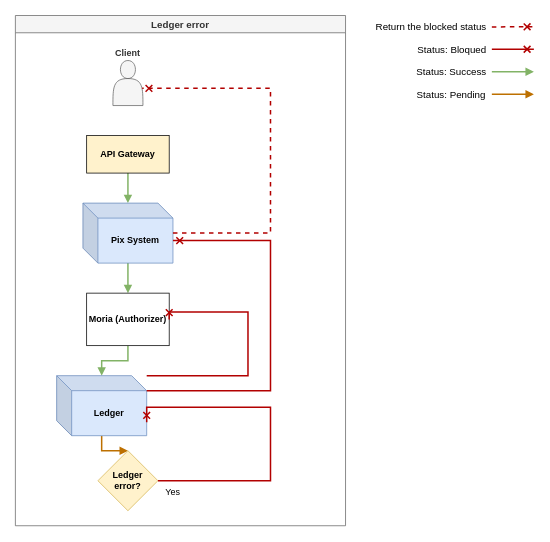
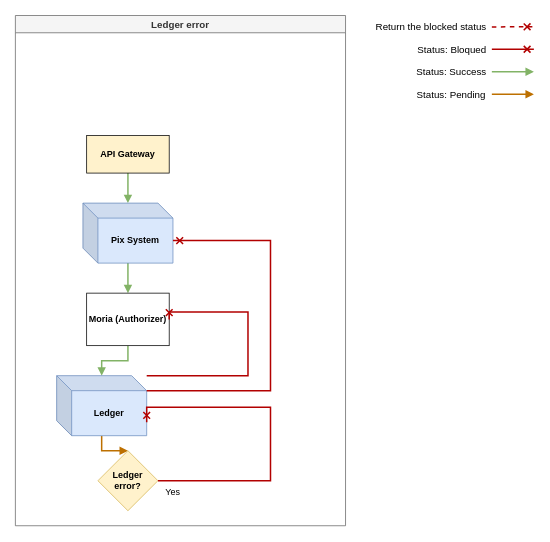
  <mxCell id="0" />
  <mxCell id="1" parent="0" />
  <mxCell id="2" value="" style="endArrow=cross;html=1;rounded=0;fillColor=#e51400;strokeColor=#B20000;dashed=1;strokeWidth=2;fontSize=13;align=right;fontStyle=0;endFill=0;" edge="1" parent="1"><mxGeometry width="50" height="50" relative="1" as="geometry"><mxPoint x="655" y="35.21" as="sourcePoint" /><mxPoint x="711" y="35" as="targetPoint" /></mxGeometry></mxCell>
  <mxCell id="3" value="Return the blocked status" style="text;html=1;align=right;verticalAlign=middle;whiteSpace=wrap;rounded=0;fontSize=13;fontStyle=0" vertex="1" parent="1"><mxGeometry x="500" y="20" width="150" height="30" as="geometry" /></mxCell>
  <mxCell id="4" value="" style="edgeStyle=orthogonalEdgeStyle;rounded=0;orthogonalLoop=1;jettySize=auto;html=1;endArrow=cross;endFill=0;fillColor=#e51400;strokeColor=#B20000;strokeWidth=2;fontSize=13;align=right;fontStyle=0" edge="1" parent="1"><mxGeometry relative="1" as="geometry"><mxPoint x="655" y="65" as="sourcePoint" /><mxPoint x="711" y="65" as="targetPoint" /></mxGeometry></mxCell>
  <mxCell id="5" value="" style="edgeStyle=orthogonalEdgeStyle;rounded=0;orthogonalLoop=1;jettySize=auto;html=1;endArrow=block;endFill=1;fillColor=#d5e8d4;strokeColor=#82b366;strokeWidth=2;fontSize=13;align=right;fontStyle=0" edge="1" parent="1"><mxGeometry relative="1" as="geometry"><mxPoint x="655" y="95" as="sourcePoint" /><mxPoint x="711" y="95" as="targetPoint" /></mxGeometry></mxCell>
  <mxCell id="6" value="" style="edgeStyle=orthogonalEdgeStyle;rounded=0;orthogonalLoop=1;jettySize=auto;html=1;endArrow=block;endFill=1;fillColor=#f0a30a;strokeColor=#BD7000;strokeWidth=2;fontSize=13;align=right;fontStyle=0" edge="1" parent="1"><mxGeometry relative="1" as="geometry"><mxPoint x="655" y="125" as="sourcePoint" /><mxPoint x="711" y="125" as="targetPoint" /></mxGeometry></mxCell>
  <mxCell id="7" value="Status: Bloqued" style="text;html=1;align=right;verticalAlign=middle;whiteSpace=wrap;rounded=0;fontSize=13;fontStyle=0" vertex="1" parent="1"><mxGeometry x="546" y="50" width="104" height="30" as="geometry" /></mxCell>
  <mxCell id="8" value="Status: Success" style="text;html=1;align=right;verticalAlign=middle;whiteSpace=wrap;rounded=0;fontSize=13;fontStyle=0" vertex="1" parent="1"><mxGeometry x="531" y="80" width="119" height="30" as="geometry" /></mxCell>
  <mxCell id="9" value="Status: Pending" style="text;html=1;align=right;verticalAlign=middle;whiteSpace=wrap;rounded=0;fontSize=13;fontStyle=0" vertex="1" parent="1"><mxGeometry x="530" y="110" width="119" height="30" as="geometry" /></mxCell>
  <mxCell id="10" value="&lt;span style=&quot;font-size: 13px;&quot;&gt;Ledger error&lt;/span&gt;" style="swimlane;whiteSpace=wrap;html=1;fillColor=#f5f5f5;fontColor=#333333;strokeColor=#666666;" vertex="1" parent="1"><mxGeometry x="20" y="20" width="440" height="680" as="geometry" /></mxCell>
- <mxCell id="11" value="Client" style="shape=actor;whiteSpace=wrap;html=1;verticalAlign=bottom;labelPosition=center;verticalLabelPosition=top;align=center;fillColor=#f5f5f5;fontColor=#333333;strokeColor=#666666;fontStyle=1" vertex="1" parent="10"><mxGeometry x="130" y="60" width="40" height="60" as="geometry" /></mxCell>
  <mxCell id="12" value="" style="edgeStyle=orthogonalEdgeStyle;rounded=0;orthogonalLoop=1;jettySize=auto;html=1;fillColor=#d5e8d4;strokeColor=#82b366;strokeWidth=2;endArrow=block;endFill=1;" edge="1" parent="10" source="13" target="15"><mxGeometry relative="1" as="geometry" /></mxCell>
  <mxCell id="13" value="API Gateway" style="rounded=0;whiteSpace=wrap;html=1;fontStyle=1;fillColor=#fff2cc;" vertex="1" parent="10"><mxGeometry x="95" y="160" width="110" height="50" as="geometry" /></mxCell>
  <mxCell id="14" value="" style="edgeStyle=orthogonalEdgeStyle;rounded=0;orthogonalLoop=1;jettySize=auto;html=1;fillColor=#d5e8d4;strokeColor=#82b366;strokeWidth=2;endArrow=block;endFill=1;" edge="1" parent="10" source="15" target="17"><mxGeometry relative="1" as="geometry" /></mxCell>
  <mxCell id="15" value="Pix System" style="shape=cube;whiteSpace=wrap;html=1;boundedLbl=1;backgroundOutline=1;darkOpacity=0.05;darkOpacity2=0.1;fillColor=#dae8fc;strokeColor=#6c8ebf;fontStyle=1" vertex="1" parent="10"><mxGeometry x="90" y="250" width="120" height="80" as="geometry" /></mxCell>
  <mxCell id="16" value="" style="edgeStyle=orthogonalEdgeStyle;rounded=0;orthogonalLoop=1;jettySize=auto;html=1;strokeWidth=2;fillColor=#d5e8d4;strokeColor=#82b366;endArrow=block;endFill=1;" edge="1" parent="10" source="17" target="20"><mxGeometry relative="1" as="geometry" /></mxCell>
  <mxCell id="17" value="Moria (Authorizer)" style="rounded=0;whiteSpace=wrap;html=1;fontStyle=1" vertex="1" parent="10"><mxGeometry x="95" y="370" width="110" height="70" as="geometry" /></mxCell>
  <mxCell id="18" style="edgeStyle=orthogonalEdgeStyle;rounded=0;orthogonalLoop=1;jettySize=auto;html=1;entryX=1;entryY=0.5;entryDx=0;entryDy=0;fillColor=#e51400;strokeColor=#B20000;strokeWidth=2;endArrow=cross;endFill=0;" edge="1" parent="10" source="20" target="17"><mxGeometry relative="1" as="geometry"><Array as="points"><mxPoint x="310" y="480" /><mxPoint x="310" y="395" /></Array></mxGeometry></mxCell>
  <mxCell id="19" value="" style="edgeStyle=orthogonalEdgeStyle;rounded=0;orthogonalLoop=1;jettySize=auto;html=1;fillColor=#f0a30a;strokeColor=#BD7000;strokeWidth=2;endArrow=block;endFill=1;" edge="1" parent="10" source="20" target="21"><mxGeometry relative="1" as="geometry" /></mxCell>
  <mxCell id="20" value="Ledger" style="shape=cube;whiteSpace=wrap;html=1;boundedLbl=1;backgroundOutline=1;darkOpacity=0.05;darkOpacity2=0.1;fillColor=#dae8fc;strokeColor=#6c8ebf;fontStyle=1" vertex="1" parent="10"><mxGeometry x="55" y="480" width="120" height="80" as="geometry" /></mxCell>
  <mxCell id="21" value="&lt;div&gt;&lt;b&gt;Ledger error?&lt;/b&gt;&lt;/div&gt;" style="rhombus;whiteSpace=wrap;html=1;fillColor=#fff2cc;strokeColor=#d6b656;" vertex="1" parent="10"><mxGeometry x="110" y="580" width="80" height="80" as="geometry" /></mxCell>
  <mxCell id="22" style="edgeStyle=orthogonalEdgeStyle;rounded=0;orthogonalLoop=1;jettySize=auto;html=1;entryX=0;entryY=0;entryDx=120;entryDy=50;entryPerimeter=0;fillColor=#e51400;strokeColor=#B20000;strokeWidth=2;endArrow=cross;endFill=0;" edge="1" parent="10" source="20" target="15"><mxGeometry relative="1" as="geometry"><Array as="points"><mxPoint x="340" y="500" /><mxPoint x="340" y="300" /></Array></mxGeometry></mxCell>
- <mxCell id="23" style="edgeStyle=orthogonalEdgeStyle;rounded=0;orthogonalLoop=1;jettySize=auto;html=1;entryX=0.975;entryY=0.617;entryDx=0;entryDy=0;entryPerimeter=0;dashed=1;fillColor=#e51400;strokeColor=#B20000;strokeWidth=2;endArrow=cross;endFill=0;" edge="1" parent="10" source="15" target="11"><mxGeometry relative="1" as="geometry"><Array as="points"><mxPoint x="340" y="290" /><mxPoint x="340" y="97" /></Array></mxGeometry></mxCell>
  <mxCell id="24" value="Yes" style="text;html=1;align=center;verticalAlign=middle;whiteSpace=wrap;rounded=0;" vertex="1" parent="10"><mxGeometry x="180" y="620" width="60" height="30" as="geometry" /></mxCell>
  <mxCell id="25" style="edgeStyle=orthogonalEdgeStyle;rounded=0;orthogonalLoop=1;jettySize=auto;html=1;entryX=1;entryY=0.775;entryDx=0;entryDy=0;entryPerimeter=0;fillColor=#e51400;strokeColor=#B20000;strokeWidth=2;endArrow=cross;endFill=0;" edge="1" parent="10" source="21" target="20"><mxGeometry relative="1" as="geometry"><Array as="points"><mxPoint x="340" y="620" /><mxPoint x="340" y="522" /></Array></mxGeometry></mxCell>
